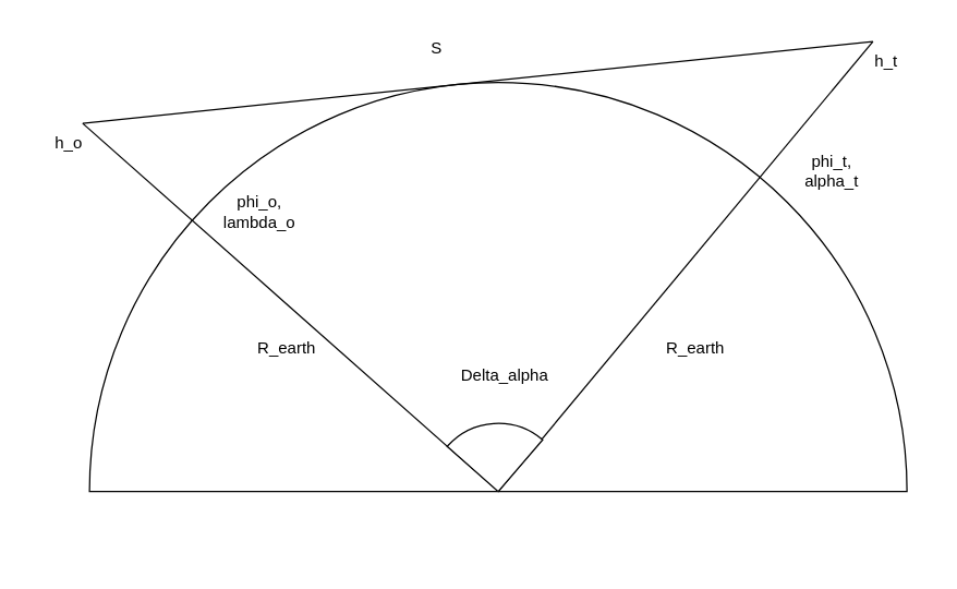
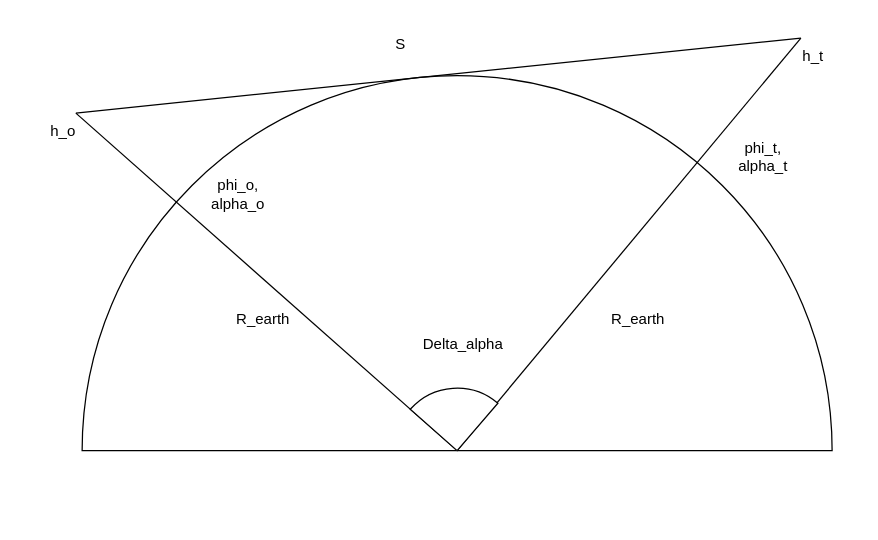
  <mxCell id="0" />
  <mxCell id="1" parent="0" />
  <mxCell id="2" value="" style="verticalLabelPosition=bottom;verticalAlign=top;html=1;shape=mxgraph.basic.half_circle;rotation=-180;" vertex="1" parent="1"><mxGeometry x="65" y="60" width="600" height="300" as="geometry" /></mxCell>
  <mxCell id="3" value="" style="endArrow=none;html=1;rounded=0;exitX=0.5;exitY=0;exitDx=0;exitDy=0;exitPerimeter=0;" edge="1" parent="1" source="2"><mxGeometry width="50" height="50" relative="1" as="geometry"><mxPoint x="280" y="230" as="sourcePoint" /><mxPoint x="60" y="90" as="targetPoint" /></mxGeometry></mxCell>
  <mxCell id="4" value="" style="endArrow=none;html=1;rounded=0;exitX=0.5;exitY=0;exitDx=0;exitDy=0;exitPerimeter=0;" edge="1" parent="1" source="2"><mxGeometry width="50" height="50" relative="1" as="geometry"><mxPoint x="360" y="360" as="sourcePoint" /><mxPoint x="640" y="30" as="targetPoint" /></mxGeometry></mxCell>
  <mxCell id="5" value="" style="endArrow=none;html=1;rounded=0;" edge="1" parent="1"><mxGeometry width="50" height="50" relative="1" as="geometry"><mxPoint x="60" y="90" as="sourcePoint" /><mxPoint x="640" y="30" as="targetPoint" /></mxGeometry></mxCell>
  <mxCell id="6" value="h_t" style="text;html=1;strokeColor=none;fillColor=none;align=center;verticalAlign=middle;whiteSpace=wrap;rounded=0;" vertex="1" parent="1"><mxGeometry x="620" y="30" width="60" height="30" as="geometry" /></mxCell>
  <mxCell id="7" value="h_o" style="text;html=1;strokeColor=none;fillColor=none;align=center;verticalAlign=middle;whiteSpace=wrap;rounded=0;" vertex="1" parent="1"><mxGeometry x="20" y="90" width="60" height="30" as="geometry" /></mxCell>
- <mxCell id="8" value="phi_o, lambda_o " style="text;html=1;strokeColor=none;fillColor=none;align=center;verticalAlign=middle;whiteSpace=wrap;rounded=0;" vertex="1" parent="1"><mxGeometry x="160" y="140" width="60" height="30" as="geometry" /></mxCell>
+ <mxCell id="8" value="phi_o, alpha_o " style="text;html=1;strokeColor=none;fillColor=none;align=center;verticalAlign=middle;whiteSpace=wrap;rounded=0;" vertex="1" parent="1"><mxGeometry x="160" y="140" width="60" height="30" as="geometry" /></mxCell>
  <mxCell id="9" value="phi_t, alpha_t " style="text;html=1;strokeColor=none;fillColor=none;align=center;verticalAlign=middle;whiteSpace=wrap;rounded=0;" vertex="1" parent="1"><mxGeometry x="580" y="110" width="60" height="30" as="geometry" /></mxCell>
  <mxCell id="10" value="S" style="text;html=1;strokeColor=none;fillColor=none;align=center;verticalAlign=middle;whiteSpace=wrap;rounded=0;" vertex="1" parent="1"><mxGeometry x="290" y="20" width="60" height="30" as="geometry" /></mxCell>
  <mxCell id="11" value="Delta_alpha" style="text;html=1;strokeColor=none;fillColor=none;align=center;verticalAlign=middle;whiteSpace=wrap;rounded=0;" vertex="1" parent="1"><mxGeometry x="340" y="260" width="60" height="30" as="geometry" /></mxCell>
  <mxCell id="12" value="" style="verticalLabelPosition=bottom;verticalAlign=top;html=1;shape=mxgraph.basic.pie;startAngle=0.865;endAngle=0.113;" vertex="1" parent="1"><mxGeometry x="315" y="310" width="100" height="100" as="geometry" /></mxCell>
  <mxCell id="13" value="R_earth" style="text;html=1;strokeColor=none;fillColor=none;align=center;verticalAlign=middle;whiteSpace=wrap;rounded=0;" vertex="1" parent="1"><mxGeometry x="180" y="240" width="60" height="30" as="geometry" /></mxCell>
  <mxCell id="14" value="R_earth" style="text;html=1;strokeColor=none;fillColor=none;align=center;verticalAlign=middle;whiteSpace=wrap;rounded=0;" vertex="1" parent="1"><mxGeometry x="480" y="240" width="60" height="30" as="geometry" /></mxCell>
